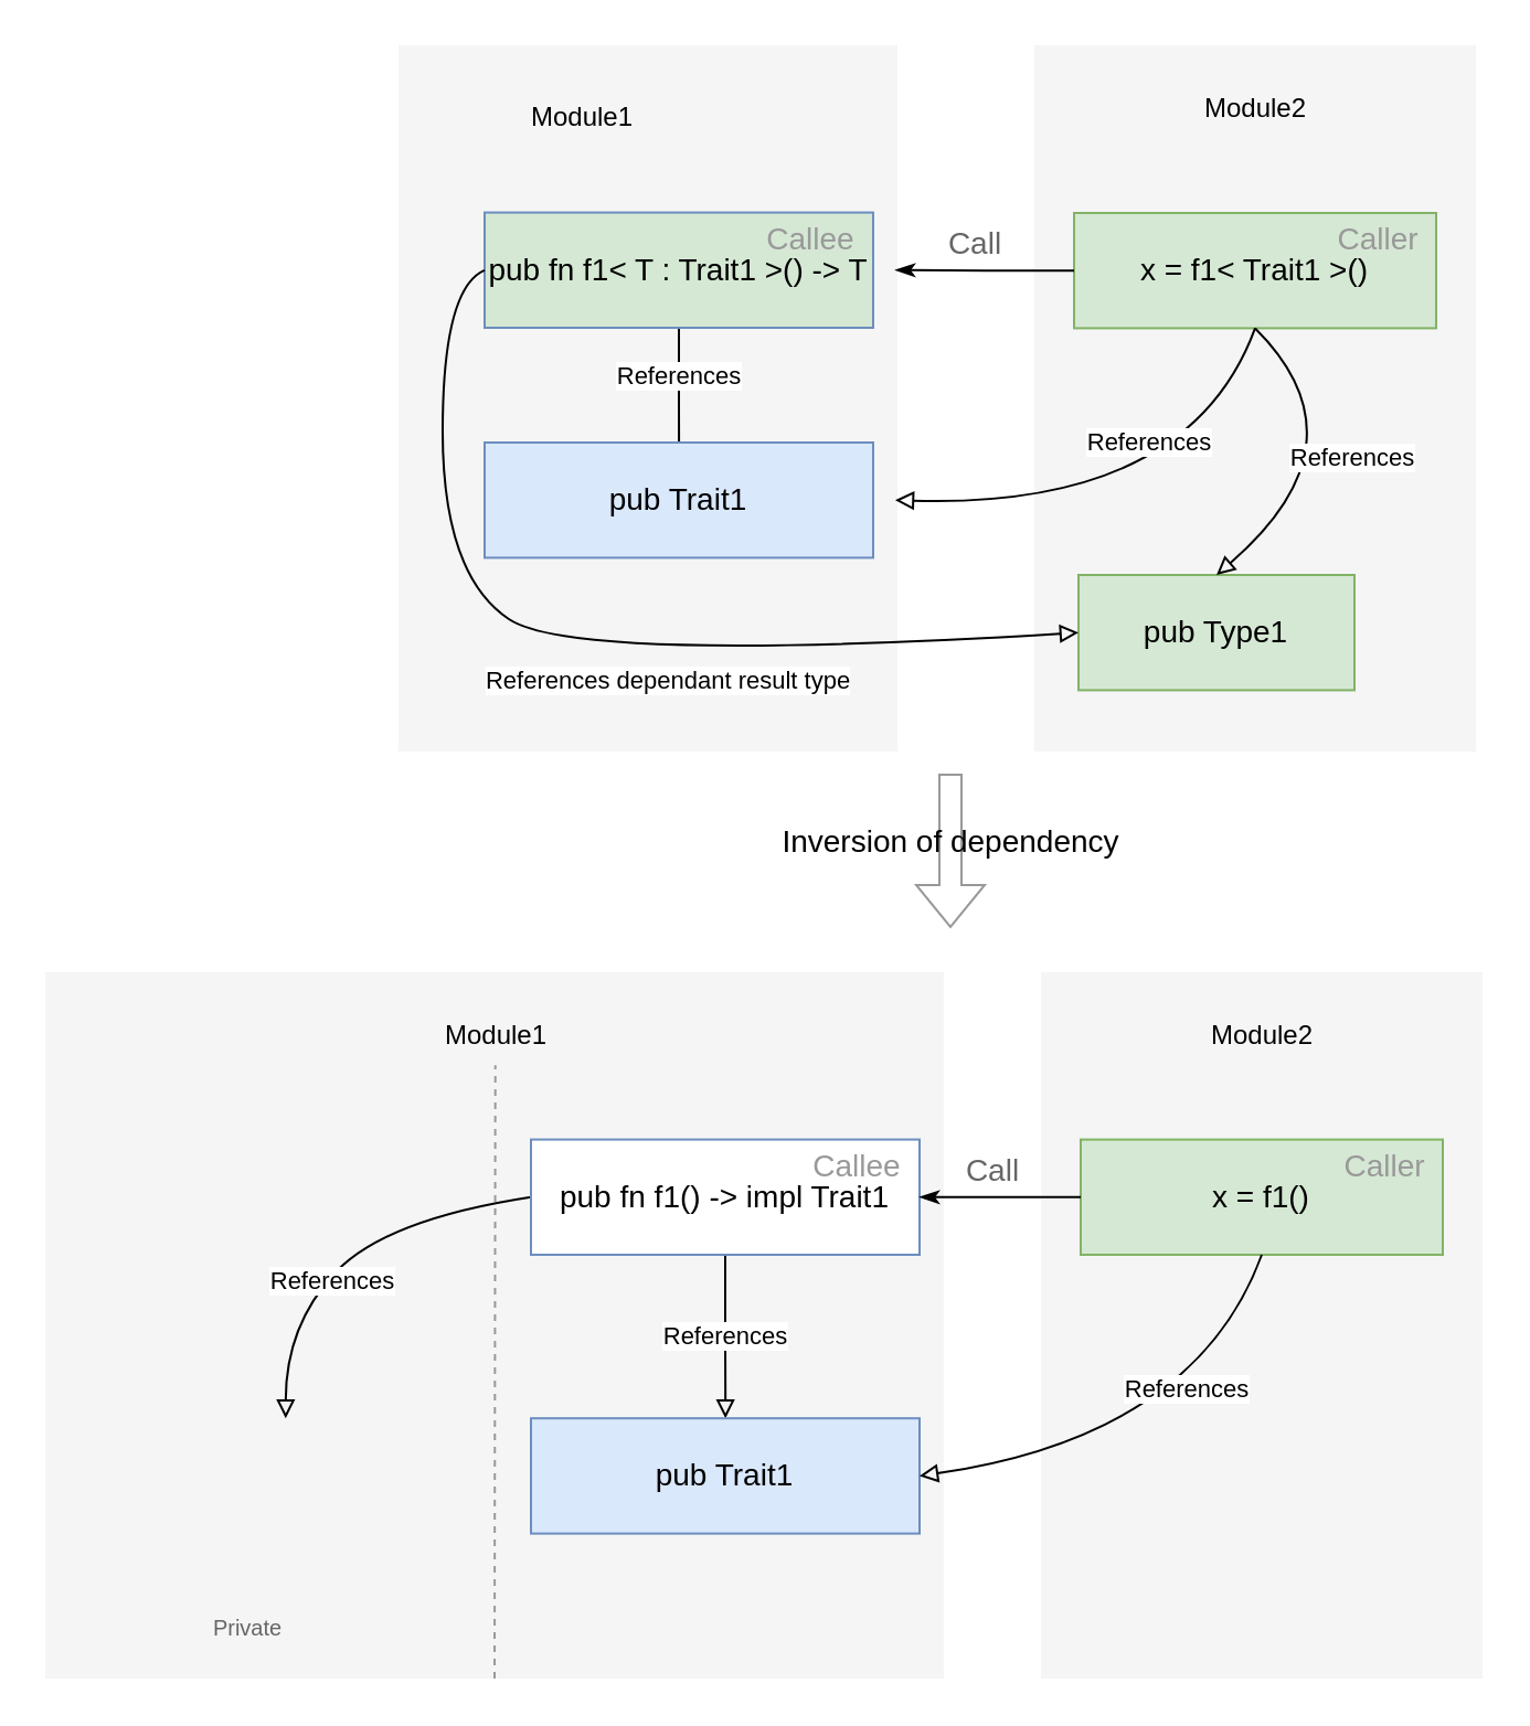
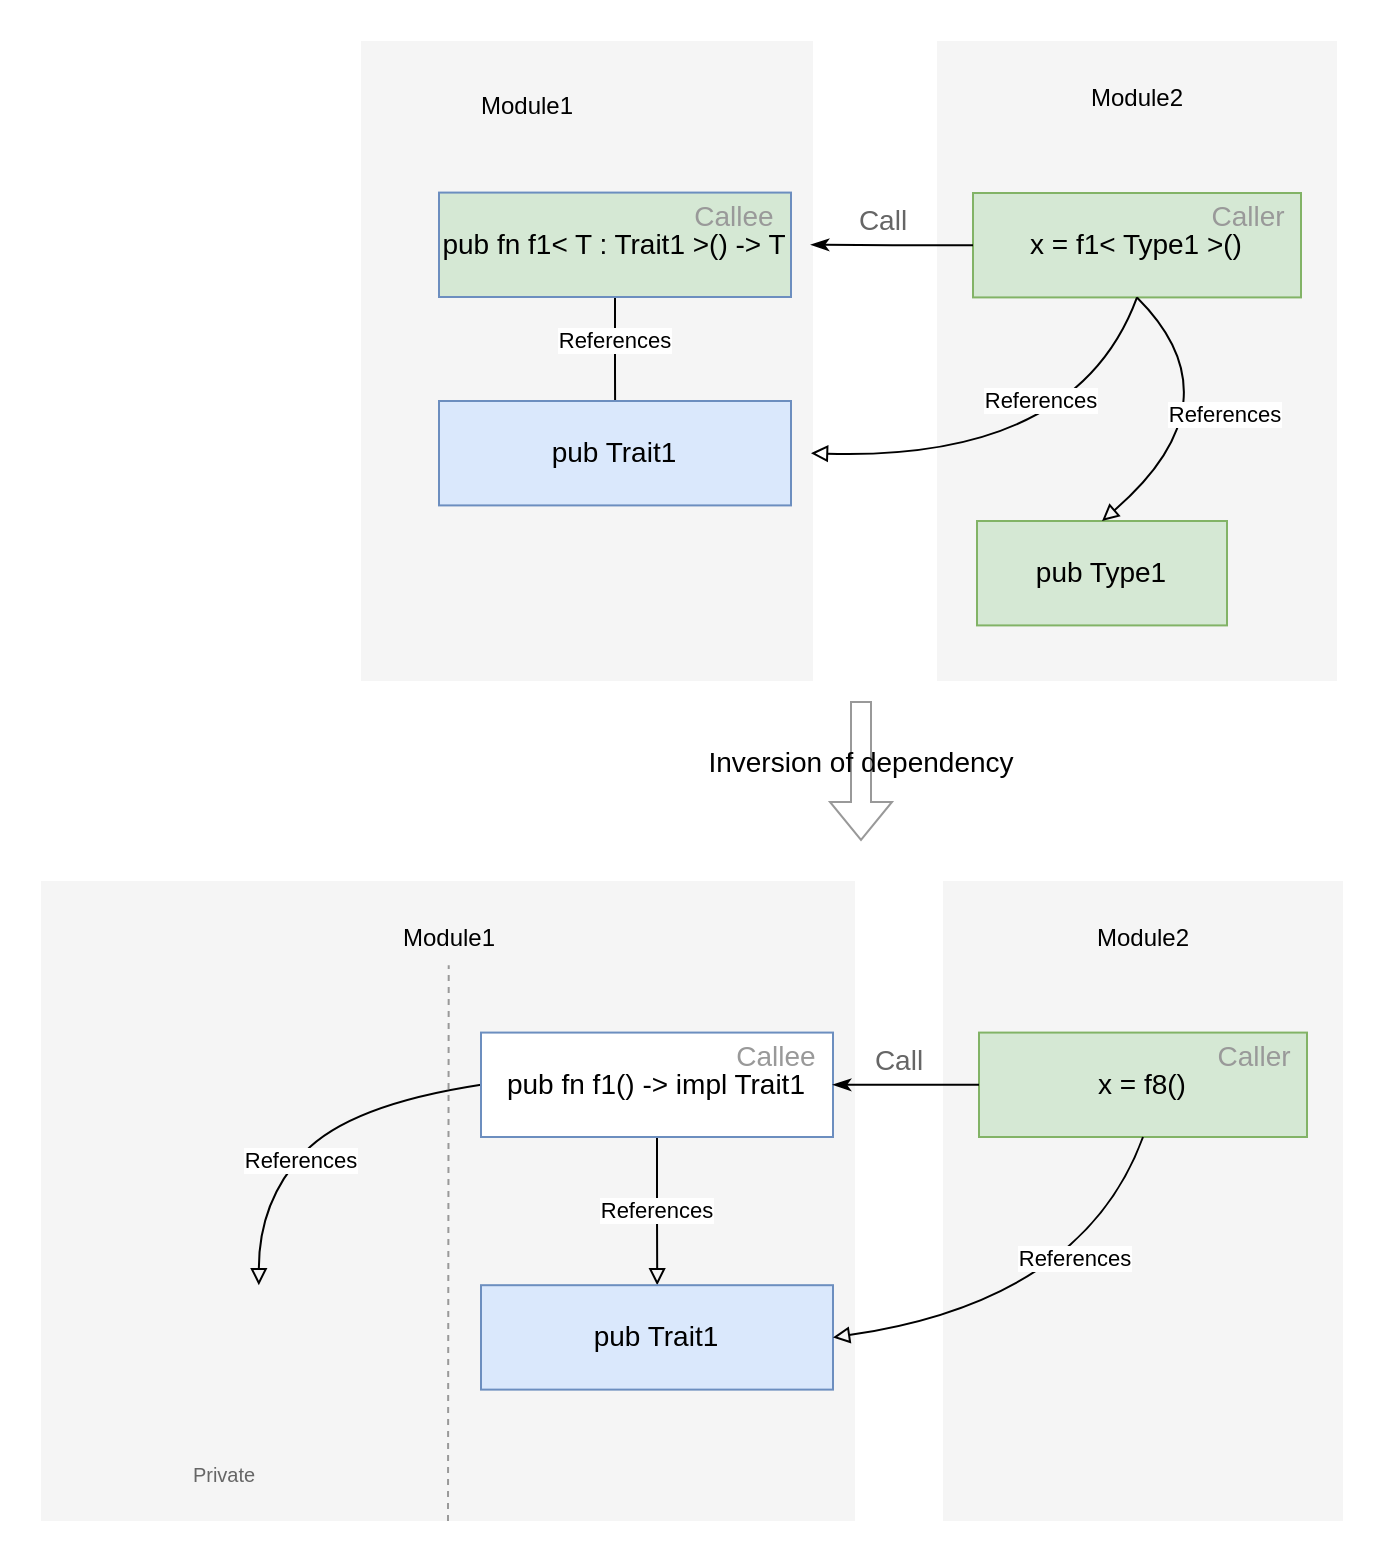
  <mxCell id="0" />
  <mxCell id="1" parent="0" />
  <mxCell id="2" value="" style="group" vertex="1" connectable="0" parent="1"><mxGeometry x="471" y="440" width="200" height="320" as="geometry" /></mxCell>
  <mxCell id="3" value="" style="rounded=0;whiteSpace=wrap;html=1;fillColor=#f5f5f5;fontColor=#333333;strokeColor=none;" vertex="1" parent="2"><mxGeometry width="200" height="320" as="geometry" /></mxCell>
  <mxCell id="4" value="Module2" style="text;html=1;strokeColor=none;fillColor=none;align=center;verticalAlign=middle;whiteSpace=wrap;rounded=0;" vertex="1" parent="2"><mxGeometry x="62.5" y="16.842" width="75" height="25.263" as="geometry" /></mxCell>
- <mxCell id="5" value="x = f1()" style="rounded=0;whiteSpace=wrap;html=1;fontSize=14;fillColor=#d5e8d4;strokeColor=#82b366;" vertex="1" parent="2"><mxGeometry x="18" y="75.79" width="164" height="52.208" as="geometry" /></mxCell>
+ <mxCell id="5" value="x = f8()" style="rounded=0;whiteSpace=wrap;html=1;fontSize=14;fillColor=#d5e8d4;strokeColor=#82b366;" vertex="1" parent="2"><mxGeometry x="18" y="75.79" width="164" height="52.208" as="geometry" /></mxCell>
  <mxCell id="6" value="&lt;font color=&quot;#999999&quot;&gt;Caller&lt;/font&gt;" style="text;html=1;strokeColor=none;fillColor=none;align=center;verticalAlign=middle;whiteSpace=wrap;rounded=0;fontSize=14;fontColor=#666666;" vertex="1" parent="2"><mxGeometry x="130" y="75.79" width="52" height="24.21" as="geometry" /></mxCell>
  <mxCell id="7" value="" style="group" vertex="1" connectable="0" parent="1"><mxGeometry x="31" y="440" width="440" height="320" as="geometry" /></mxCell>
  <mxCell id="8" value="" style="rounded=0;whiteSpace=wrap;html=1;fillColor=#f5f5f5;fontColor=#333333;strokeColor=none;" vertex="1" parent="7"><mxGeometry x="-11" width="407.0" height="320" as="geometry" /></mxCell>
  <mxCell id="9" value="Module1" style="text;html=1;strokeColor=none;fillColor=none;align=center;verticalAlign=middle;whiteSpace=wrap;rounded=0;" vertex="1" parent="7"><mxGeometry x="120.548" y="16.842" width="144.658" height="25.263" as="geometry" /></mxCell>
  <mxCell id="10" value="References" style="edgeStyle=orthogonalEdgeStyle;rounded=0;orthogonalLoop=1;jettySize=auto;html=1;startArrow=none;startFill=0;endArrow=block;endFill=0;exitX=0.5;exitY=1;exitDx=0;exitDy=0;" edge="1" parent="7" source="14"><mxGeometry relative="1" as="geometry"><mxPoint x="327.25" y="151.579" as="sourcePoint" /><mxPoint x="297.11" y="202.105" as="targetPoint" /></mxGeometry></mxCell>
  <mxCell id="11" value="References&lt;br&gt;" style="curved=1;endArrow=none;html=1;rounded=0;entryX=0;entryY=0.5;entryDx=0;entryDy=0;endFill=0;startArrow=block;startFill=0;exitX=0.5;exitY=0;exitDx=0;exitDy=0;" edge="1" parent="7" target="14"><mxGeometry x="-0.186" y="-2" width="50" height="50" relative="1" as="geometry"><mxPoint x="97.913" y="202.105" as="sourcePoint" /><mxPoint x="223.014" y="75.789" as="targetPoint" /><Array as="points"><mxPoint x="97.9" y="160" /><mxPoint x="143" y="112" /></Array><mxPoint as="offset" /></mxGeometry></mxCell>
  <mxCell id="12" value="" style="endArrow=none;dashed=1;html=1;rounded=0;labelBackgroundColor=none;fontSize=10;exitX=0.5;exitY=1;exitDx=0;exitDy=0;strokeColor=#999999;" edge="1" parent="7" source="8" target="9"><mxGeometry width="50" height="50" relative="1" as="geometry"><mxPoint x="192.877" y="202.105" as="sourcePoint" /><mxPoint x="253.151" y="160" as="targetPoint" /></mxGeometry></mxCell>
  <mxCell id="13" value="&lt;font color=&quot;#666666&quot;&gt;Private&lt;/font&gt;" style="text;html=1;strokeColor=none;fillColor=none;align=center;verticalAlign=middle;whiteSpace=wrap;rounded=0;fontSize=10;" vertex="1" parent="7"><mxGeometry x="44.999" y="284.124" width="72.329" height="25.263" as="geometry" /></mxCell>
  <mxCell id="14" value="&lt;span style=&quot;color: rgb(0 , 0 , 0)&quot;&gt;pub fn f1() -&amp;gt; impl Trait1&lt;/span&gt;" style="rounded=0;whiteSpace=wrap;html=1;fontSize=14;fillColor=#ffffff;strokeColor=#6c8ebf;" vertex="1" parent="7"><mxGeometry x="209.0" y="75.792" width="176" height="52.208" as="geometry" /></mxCell>
  <mxCell id="15" value="pub Trait1" style="rounded=0;whiteSpace=wrap;html=1;fontSize=14;fillColor=#dae8fc;strokeColor=#6c8ebf;" vertex="1" parent="7"><mxGeometry x="209.0" y="202.104" width="176" height="52.208" as="geometry" /></mxCell>
  <mxCell id="16" value="&lt;font color=&quot;#999999&quot;&gt;Callee&lt;/font&gt;" style="text;html=1;strokeColor=none;fillColor=none;align=center;verticalAlign=middle;whiteSpace=wrap;rounded=0;fontSize=14;fontColor=#666666;" vertex="1" parent="7"><mxGeometry x="329.195" y="75.79" width="55.805" height="24.21" as="geometry" /></mxCell>
  <mxCell id="17" value="References&lt;br&gt;" style="curved=1;endArrow=none;html=1;rounded=0;entryX=0.5;entryY=1;entryDx=0;entryDy=0;endFill=0;startArrow=block;startFill=0;exitX=1;exitY=0.5;exitDx=0;exitDy=0;" edge="1" parent="1" source="15" target="5"><mxGeometry x="0.357" y="11" width="50" height="50" relative="1" as="geometry"><mxPoint x="397.138" y="740.665" as="sourcePoint" /><mxPoint x="550" y="648.171" as="targetPoint" /><Array as="points"><mxPoint x="541" y="650" /></Array><mxPoint as="offset" /></mxGeometry></mxCell>
  <mxCell id="18" value="Call" style="edgeStyle=orthogonalEdgeStyle;rounded=0;orthogonalLoop=1;jettySize=auto;html=1;labelBackgroundColor=none;fontSize=14;fontColor=#666666;startArrow=none;startFill=0;endArrow=classicThin;endFill=1;strokeColor=#000000;" edge="1" parent="1" source="5" target="14"><mxGeometry x="0.098" y="-12" relative="1" as="geometry"><mxPoint as="offset" /></mxGeometry></mxCell>
  <mxCell id="19" value="&lt;font color=&quot;#000000&quot;&gt;Inversion of dependency&lt;/font&gt;" style="shape=flexArrow;endArrow=classic;html=1;rounded=0;labelBackgroundColor=none;fontSize=14;fontColor=#999999;strokeColor=#999999;" edge="1" parent="1"><mxGeometry x="-0.143" width="50" height="50" relative="1" as="geometry"><mxPoint x="430" y="350" as="sourcePoint" /><mxPoint x="430" y="420" as="targetPoint" /><mxPoint y="1" as="offset" /></mxGeometry></mxCell>
  <mxCell id="20" value="" style="group" vertex="1" connectable="0" parent="1"><mxGeometry x="468" y="20" width="200" height="360" as="geometry" /></mxCell>
  <mxCell id="21" value="" style="rounded=0;whiteSpace=wrap;html=1;fillColor=#f5f5f5;fontColor=#333333;strokeColor=none;" vertex="1" parent="20"><mxGeometry width="200" height="320" as="geometry" /></mxCell>
  <mxCell id="22" value="Module2" style="text;html=1;strokeColor=none;fillColor=none;align=center;verticalAlign=middle;whiteSpace=wrap;rounded=0;" vertex="1" parent="20"><mxGeometry x="62.5" y="16.842" width="75" height="25.263" as="geometry" /></mxCell>
- <mxCell id="23" value="x = f1&amp;lt; Trait1 &amp;gt;()" style="rounded=0;whiteSpace=wrap;html=1;fontSize=14;fillColor=#d5e8d4;strokeColor=#82b366;" vertex="1" parent="20"><mxGeometry x="18" y="76" width="164" height="52.208" as="geometry" /></mxCell>
+ <mxCell id="23" value="x = f1&amp;lt; Type1 &amp;gt;()" style="rounded=0;whiteSpace=wrap;html=1;fontSize=14;fillColor=#d5e8d4;strokeColor=#82b366;" vertex="1" parent="20"><mxGeometry x="18" y="76" width="164" height="52.208" as="geometry" /></mxCell>
  <mxCell id="24" value="&lt;font color=&quot;#999999&quot;&gt;Caller&lt;/font&gt;" style="text;html=1;strokeColor=none;fillColor=none;align=center;verticalAlign=middle;whiteSpace=wrap;rounded=0;fontSize=14;fontColor=#666666;" vertex="1" parent="20"><mxGeometry x="130" y="75.79" width="52" height="24.21" as="geometry" /></mxCell>
  <mxCell id="25" value="pub Type1" style="rounded=0;whiteSpace=wrap;html=1;fontSize=14;fillColor=#d5e8d4;strokeColor=#82b366;" vertex="1" parent="20"><mxGeometry x="20" y="240" width="125" height="52.21" as="geometry" /></mxCell>
  <mxCell id="26" value="References&lt;br&gt;" style="curved=1;endArrow=none;html=1;rounded=0;entryX=0.5;entryY=1;entryDx=0;entryDy=0;endFill=0;startArrow=block;startFill=0;exitX=0.5;exitY=0;exitDx=0;exitDy=0;" edge="1" parent="20" source="25" target="23"><mxGeometry x="-0.022" width="50" height="50" relative="1" as="geometry"><mxPoint x="-53" y="216.108" as="sourcePoint" /><mxPoint x="110" y="138.208" as="targetPoint" /><Array as="points"><mxPoint x="152" y="180" /></Array><mxPoint as="offset" /></mxGeometry></mxCell>
  <mxCell id="27" value="" style="rounded=0;whiteSpace=wrap;html=1;fillColor=#f5f5f5;fontColor=#333333;strokeColor=none;" vertex="1" parent="1"><mxGeometry x="180" y="20" width="226" height="320" as="geometry" /></mxCell>
  <mxCell id="28" value="Module1" style="text;html=1;strokeColor=none;fillColor=none;align=center;verticalAlign=middle;whiteSpace=wrap;rounded=0;" vertex="1" parent="1"><mxGeometry x="190.668" y="40.002" width="144.658" height="25.263" as="geometry" /></mxCell>
  <mxCell id="29" value="References" style="edgeStyle=orthogonalEdgeStyle;rounded=0;orthogonalLoop=1;jettySize=auto;html=1;startArrow=none;startFill=0;endArrow=block;endFill=0;exitX=0.5;exitY=1;exitDx=0;exitDy=0;" edge="1" parent="1" source="30"><mxGeometry x="-0.407" relative="1" as="geometry"><mxPoint x="727.25" y="-268.421" as="sourcePoint" /><mxPoint x="307.11" y="222.105" as="targetPoint" /><mxPoint as="offset" /></mxGeometry></mxCell>
  <mxCell id="30" value="&lt;span style=&quot;color: rgb(0 , 0 , 0)&quot;&gt;pub fn f1&amp;lt; T : Trait1&amp;nbsp;&amp;gt;() -&amp;gt; T&lt;/span&gt;" style="rounded=0;whiteSpace=wrap;html=1;fontSize=14;fillColor=#d5e8d4;strokeColor=#6c8ebf;" vertex="1" parent="1"><mxGeometry x="219" y="95.792" width="176" height="52.208" as="geometry" /></mxCell>
  <mxCell id="31" value="pub Trait1" style="rounded=0;whiteSpace=wrap;html=1;fontSize=14;fillColor=#dae8fc;strokeColor=#6c8ebf;" vertex="1" parent="1"><mxGeometry x="219" y="200.004" width="176" height="52.208" as="geometry" /></mxCell>
  <mxCell id="32" value="&lt;font color=&quot;#999999&quot;&gt;Callee&lt;/font&gt;" style="text;html=1;strokeColor=none;fillColor=none;align=center;verticalAlign=middle;whiteSpace=wrap;rounded=0;fontSize=14;fontColor=#666666;" vertex="1" parent="1"><mxGeometry x="339.195" y="95.79" width="55.805" height="24.21" as="geometry" /></mxCell>
  <mxCell id="33" value="Call" style="edgeStyle=orthogonalEdgeStyle;rounded=0;orthogonalLoop=1;jettySize=auto;html=1;labelBackgroundColor=none;fontSize=14;fontColor=#666666;startArrow=none;startFill=0;endArrow=classicThin;endFill=1;strokeColor=#000000;entryX=1;entryY=0.5;entryDx=0;entryDy=0;" edge="1" parent="1" source="23"><mxGeometry x="0.098" y="-12" relative="1" as="geometry"><mxPoint as="offset" /><mxPoint x="405" y="121.896" as="targetPoint" /></mxGeometry></mxCell>
  <mxCell id="34" value="References&lt;br&gt;" style="curved=1;endArrow=none;html=1;rounded=0;entryX=0.5;entryY=1;entryDx=0;entryDy=0;endFill=0;startArrow=block;startFill=0;exitX=1;exitY=0.5;exitDx=0;exitDy=0;" edge="1" parent="1" target="23"><mxGeometry x="0.408" y="27" width="50" height="50" relative="1" as="geometry"><mxPoint x="405" y="226.108" as="sourcePoint" /><mxPoint x="547" y="228.171" as="targetPoint" /><Array as="points"><mxPoint x="538" y="230" /></Array><mxPoint as="offset" /></mxGeometry></mxCell>
- <mxCell id="35" value="References dependant result type" style="curved=1;endArrow=none;html=1;rounded=0;entryX=0;entryY=0.5;entryDx=0;entryDy=0;endFill=0;startArrow=block;startFill=0;exitX=0;exitY=0.5;exitDx=0;exitDy=0;" edge="1" parent="1" target="30" source="25"><mxGeometry x="-0.173" y="11" width="50" height="50" relative="1" as="geometry"><mxPoint x="117.913" y="222.105" as="sourcePoint" /><mxPoint x="229" y="121.896" as="targetPoint" /><Array as="points"><mxPoint x="260" y="300" /><mxPoint x="200" y="260" /><mxPoint x="200" y="130" /></Array><mxPoint as="offset" /></mxGeometry></mxCell>
